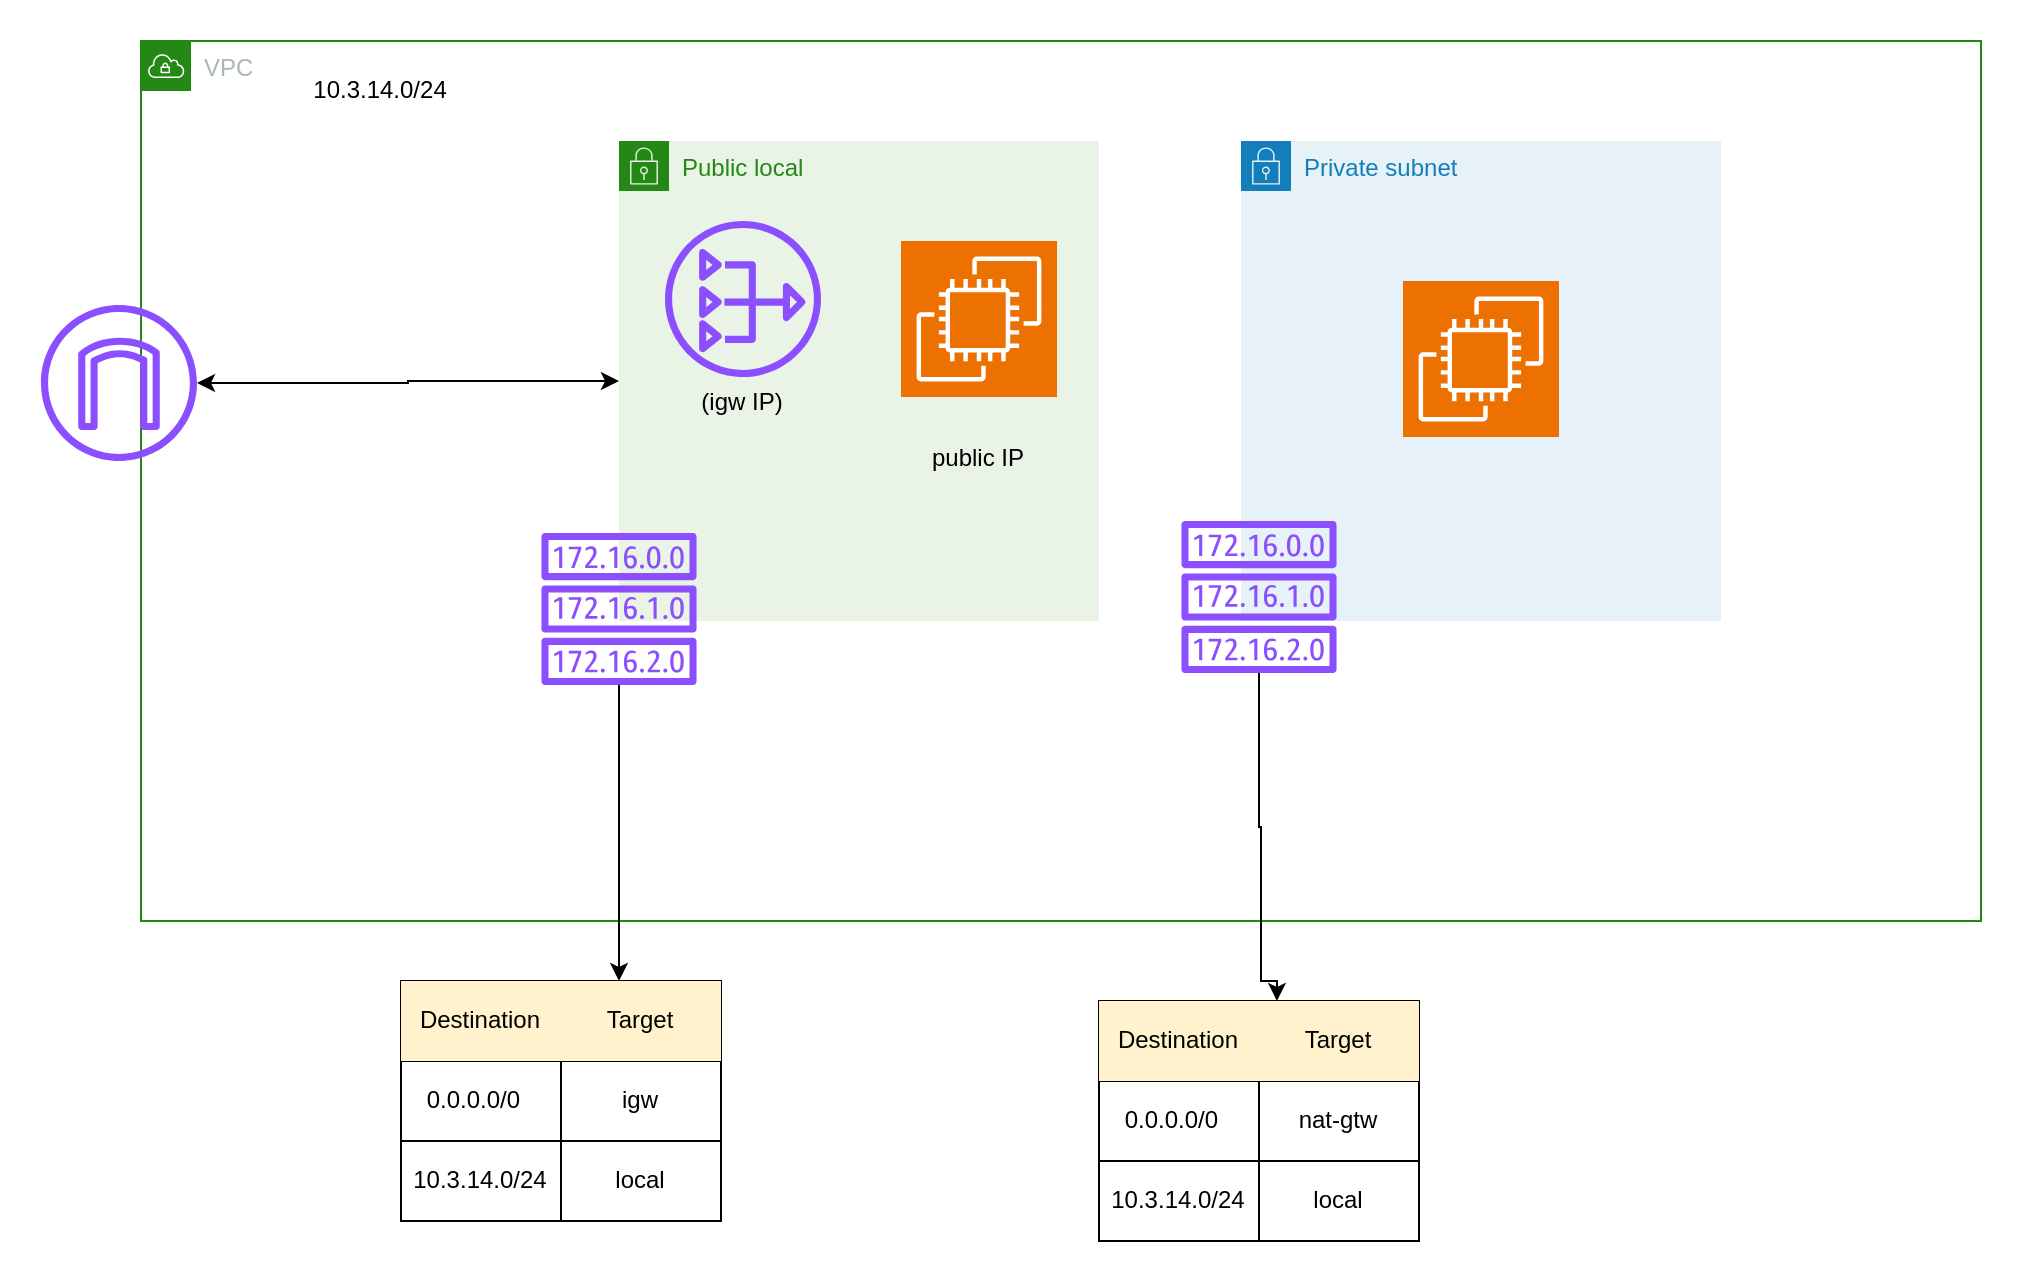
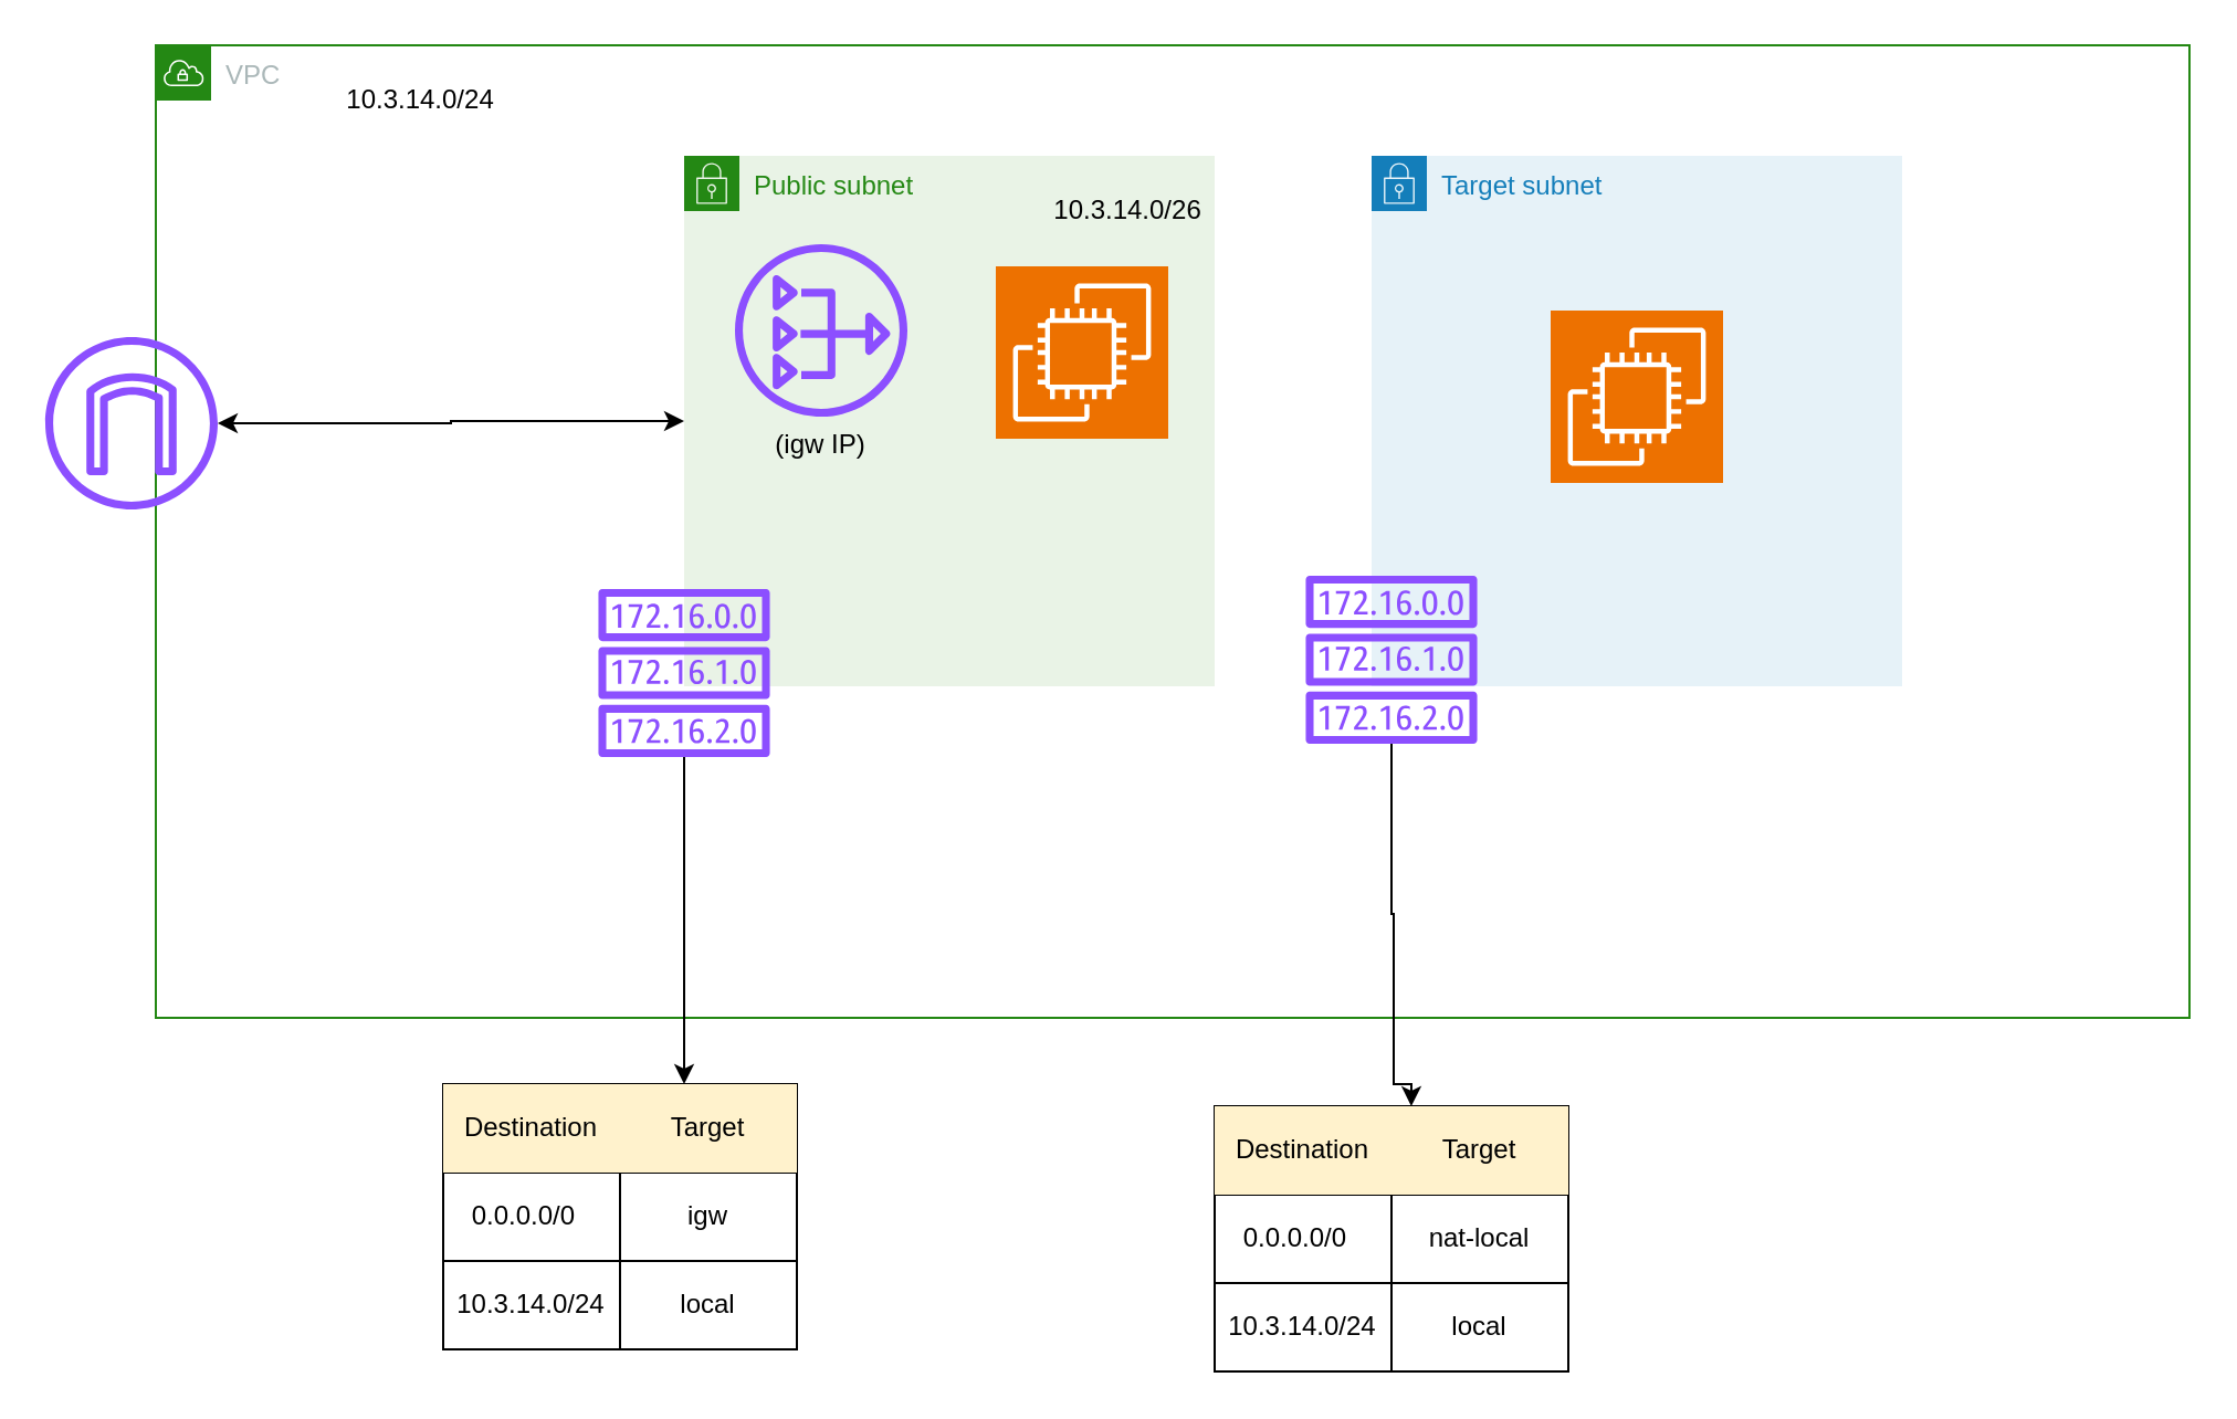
  <mxCell id="0" />
  <mxCell id="1" parent="0" />
  <mxCell id="2" value="VPC" style="points=[[0,0],[0.25,0],[0.5,0],[0.75,0],[1,0],[1,0.25],[1,0.5],[1,0.75],[1,1],[0.75,1],[0.5,1],[0.25,1],[0,1],[0,0.75],[0,0.5],[0,0.25]];outlineConnect=0;gradientColor=none;html=1;whiteSpace=wrap;fontSize=12;fontStyle=0;container=1;pointerEvents=0;collapsible=0;recursiveResize=0;shape=mxgraph.aws4.group;grIcon=mxgraph.aws4.group_vpc;strokeColor=#248814;fillColor=none;verticalAlign=top;align=left;spacingLeft=30;fontColor=#AAB7B8;dashed=0;" vertex="1" parent="1"><mxGeometry x="70" y="20" width="920" height="440" as="geometry" /></mxCell>
- <mxCell id="3" value="Public local" style="points=[[0,0],[0.25,0],[0.5,0],[0.75,0],[1,0],[1,0.25],[1,0.5],[1,0.75],[1,1],[0.75,1],[0.5,1],[0.25,1],[0,1],[0,0.75],[0,0.5],[0,0.25]];outlineConnect=0;gradientColor=none;html=1;whiteSpace=wrap;fontSize=12;fontStyle=0;container=1;pointerEvents=0;collapsible=0;recursiveResize=0;shape=mxgraph.aws4.group;grIcon=mxgraph.aws4.group_security_group;grStroke=0;strokeColor=#248814;fillColor=#E9F3E6;verticalAlign=top;align=left;spacingLeft=30;fontColor=#248814;dashed=0;" vertex="1" parent="2"><mxGeometry x="239" y="50" width="240" height="240" as="geometry" /></mxCell>
+ <mxCell id="3" value="Public subnet" style="points=[[0,0],[0.25,0],[0.5,0],[0.75,0],[1,0],[1,0.25],[1,0.5],[1,0.75],[1,1],[0.75,1],[0.5,1],[0.25,1],[0,1],[0,0.75],[0,0.5],[0,0.25]];outlineConnect=0;gradientColor=none;html=1;whiteSpace=wrap;fontSize=12;fontStyle=0;container=1;pointerEvents=0;collapsible=0;recursiveResize=0;shape=mxgraph.aws4.group;grIcon=mxgraph.aws4.group_security_group;grStroke=0;strokeColor=#248814;fillColor=#E9F3E6;verticalAlign=top;align=left;spacingLeft=30;fontColor=#248814;dashed=0;" vertex="1" parent="2"><mxGeometry x="239" y="50" width="240" height="240" as="geometry" /></mxCell>
  <mxCell id="4" value="" style="sketch=0;outlineConnect=0;fontColor=#232F3E;gradientColor=none;fillColor=#8C4FFF;strokeColor=none;dashed=0;verticalLabelPosition=bottom;verticalAlign=top;align=center;html=1;fontSize=12;fontStyle=0;aspect=fixed;pointerEvents=1;shape=mxgraph.aws4.nat_gateway;" vertex="1" parent="3"><mxGeometry x="23" y="40" width="78" height="78" as="geometry" /></mxCell>
  <mxCell id="5" value="" style="sketch=0;points=[[0,0,0],[0.25,0,0],[0.5,0,0],[0.75,0,0],[1,0,0],[0,1,0],[0.25,1,0],[0.5,1,0],[0.75,1,0],[1,1,0],[0,0.25,0],[0,0.5,0],[0,0.75,0],[1,0.25,0],[1,0.5,0],[1,0.75,0]];outlineConnect=0;fontColor=#232F3E;fillColor=#ED7100;strokeColor=#ffffff;dashed=0;verticalLabelPosition=bottom;verticalAlign=top;align=center;html=1;fontSize=12;fontStyle=0;aspect=fixed;shape=mxgraph.aws4.resourceIcon;resIcon=mxgraph.aws4.ec2;" vertex="1" parent="3"><mxGeometry x="141" y="50" width="78" height="78" as="geometry" /></mxCell>
+ <mxCell id="6" value="10.3.14.0/26" style="text;html=1;strokeColor=none;fillColor=none;align=center;verticalAlign=middle;whiteSpace=wrap;rounded=0;" vertex="1" parent="3"><mxGeometry x="171" y="10" width="60" height="30" as="geometry" /></mxCell>
  <mxCell id="7" value="(igw IP)" style="text;html=1;strokeColor=none;fillColor=none;align=center;verticalAlign=middle;whiteSpace=wrap;rounded=0;" vertex="1" parent="3"><mxGeometry x="32" y="112" width="60" height="38" as="geometry" /></mxCell>
- <mxCell id="8" value="public IP" style="text;html=1;strokeColor=none;fillColor=none;align=center;verticalAlign=middle;whiteSpace=wrap;rounded=0;" vertex="1" parent="3"><mxGeometry x="150" y="140" width="60" height="38" as="geometry" /></mxCell>
- <mxCell id="9" value="Private subnet" style="points=[[0,0],[0.25,0],[0.5,0],[0.75,0],[1,0],[1,0.25],[1,0.5],[1,0.75],[1,1],[0.75,1],[0.5,1],[0.25,1],[0,1],[0,0.75],[0,0.5],[0,0.25]];outlineConnect=0;gradientColor=none;html=1;whiteSpace=wrap;fontSize=12;fontStyle=0;container=1;pointerEvents=0;collapsible=0;recursiveResize=0;shape=mxgraph.aws4.group;grIcon=mxgraph.aws4.group_security_group;grStroke=0;strokeColor=#147EBA;fillColor=#E6F2F8;verticalAlign=top;align=left;spacingLeft=30;fontColor=#147EBA;dashed=0;" vertex="1" parent="2"><mxGeometry x="550" y="50" width="240" height="240" as="geometry" /></mxCell>
+ <mxCell id="9" value="Target subnet" style="points=[[0,0],[0.25,0],[0.5,0],[0.75,0],[1,0],[1,0.25],[1,0.5],[1,0.75],[1,1],[0.75,1],[0.5,1],[0.25,1],[0,1],[0,0.75],[0,0.5],[0,0.25]];outlineConnect=0;gradientColor=none;html=1;whiteSpace=wrap;fontSize=12;fontStyle=0;container=1;pointerEvents=0;collapsible=0;recursiveResize=0;shape=mxgraph.aws4.group;grIcon=mxgraph.aws4.group_security_group;grStroke=0;strokeColor=#147EBA;fillColor=#E6F2F8;verticalAlign=top;align=left;spacingLeft=30;fontColor=#147EBA;dashed=0;" vertex="1" parent="2"><mxGeometry x="550" y="50" width="240" height="240" as="geometry" /></mxCell>
  <mxCell id="10" value="" style="sketch=0;points=[[0,0,0],[0.25,0,0],[0.5,0,0],[0.75,0,0],[1,0,0],[0,1,0],[0.25,1,0],[0.5,1,0],[0.75,1,0],[1,1,0],[0,0.25,0],[0,0.5,0],[0,0.75,0],[1,0.25,0],[1,0.5,0],[1,0.75,0]];outlineConnect=0;fontColor=#232F3E;fillColor=#ED7100;strokeColor=#ffffff;dashed=0;verticalLabelPosition=bottom;verticalAlign=top;align=center;html=1;fontSize=12;fontStyle=0;aspect=fixed;shape=mxgraph.aws4.resourceIcon;resIcon=mxgraph.aws4.ec2;" vertex="1" parent="9"><mxGeometry x="81" y="70" width="78" height="78" as="geometry" /></mxCell>
  <mxCell id="11" value="" style="sketch=0;outlineConnect=0;fontColor=#232F3E;gradientColor=none;fillColor=#8C4FFF;strokeColor=none;dashed=0;verticalLabelPosition=bottom;verticalAlign=top;align=center;html=1;fontSize=12;fontStyle=0;aspect=fixed;pointerEvents=1;shape=mxgraph.aws4.route_table;" vertex="1" parent="2"><mxGeometry x="200" y="246" width="78" height="76" as="geometry" /></mxCell>
  <mxCell id="12" value="" style="sketch=0;outlineConnect=0;fontColor=#232F3E;gradientColor=none;fillColor=#8C4FFF;strokeColor=none;dashed=0;verticalLabelPosition=bottom;verticalAlign=top;align=center;html=1;fontSize=12;fontStyle=0;aspect=fixed;pointerEvents=1;shape=mxgraph.aws4.route_table;" vertex="1" parent="2"><mxGeometry x="520" y="240" width="78" height="76" as="geometry" /></mxCell>
  <mxCell id="13" value="10.3.14.0/24" style="text;html=1;strokeColor=none;fillColor=none;align=center;verticalAlign=middle;whiteSpace=wrap;rounded=0;" vertex="1" parent="2"><mxGeometry x="90" y="10" width="60" height="30" as="geometry" /></mxCell>
  <mxCell id="14" style="edgeStyle=orthogonalEdgeStyle;rounded=0;orthogonalLoop=1;jettySize=auto;html=1;startArrow=classic;startFill=1;" edge="1" parent="1" source="15" target="3"><mxGeometry relative="1" as="geometry" /></mxCell>
  <mxCell id="15" value="" style="sketch=0;outlineConnect=0;fontColor=#232F3E;gradientColor=none;fillColor=#8C4FFF;strokeColor=none;dashed=0;verticalLabelPosition=bottom;verticalAlign=top;align=center;html=1;fontSize=12;fontStyle=0;aspect=fixed;pointerEvents=1;shape=mxgraph.aws4.internet_gateway;" vertex="1" parent="1"><mxGeometry x="20" y="152" width="78" height="78" as="geometry" /></mxCell>
  <mxCell id="16" value="" style="shape=table;startSize=0;container=1;collapsible=0;childLayout=tableLayout;" vertex="1" parent="1"><mxGeometry x="200" y="490" width="160" height="120" as="geometry" /></mxCell>
  <mxCell id="17" value="" style="shape=tableRow;horizontal=0;startSize=0;swimlaneHead=0;swimlaneBody=0;strokeColor=#d6b656;top=0;left=0;bottom=0;right=0;collapsible=0;dropTarget=0;fillColor=#fff2cc;points=[[0,0.5],[1,0.5]];portConstraint=eastwest;" vertex="1" parent="16"><mxGeometry width="160" height="40" as="geometry" /></mxCell>
  <mxCell id="18" value="Destination" style="shape=partialRectangle;html=1;whiteSpace=wrap;connectable=0;strokeColor=#d6b656;overflow=hidden;fillColor=#fff2cc;top=0;left=0;bottom=0;right=0;pointerEvents=1;align=center;labelBackgroundColor=none;" vertex="1" parent="17"><mxGeometry width="80" height="40" as="geometry"><mxRectangle width="80" height="40" as="alternateBounds" /></mxGeometry></mxCell>
  <mxCell id="19" value="Target" style="shape=partialRectangle;html=1;whiteSpace=wrap;connectable=0;strokeColor=#d6b656;overflow=hidden;fillColor=#fff2cc;top=0;left=0;bottom=0;right=0;pointerEvents=1;labelBackgroundColor=none;" vertex="1" parent="17"><mxGeometry x="80" width="80" height="40" as="geometry"><mxRectangle width="80" height="40" as="alternateBounds" /></mxGeometry></mxCell>
  <mxCell id="20" value="" style="shape=tableRow;horizontal=0;startSize=0;swimlaneHead=0;swimlaneBody=0;strokeColor=inherit;top=0;left=0;bottom=0;right=0;collapsible=0;dropTarget=0;fillColor=none;points=[[0,0.5],[1,0.5]];portConstraint=eastwest;" vertex="1" parent="16"><mxGeometry y="40" width="160" height="40" as="geometry" /></mxCell>
  <mxCell id="21" value="0.0.0.0/0&lt;span style=&quot;white-space: pre;&quot;&gt;&#09;&lt;/span&gt;" style="shape=partialRectangle;html=1;whiteSpace=wrap;connectable=0;strokeColor=inherit;overflow=hidden;fillColor=none;top=0;left=0;bottom=0;right=0;pointerEvents=1;" vertex="1" parent="20"><mxGeometry width="80" height="40" as="geometry"><mxRectangle width="80" height="40" as="alternateBounds" /></mxGeometry></mxCell>
  <mxCell id="22" value="igw" style="shape=partialRectangle;html=1;whiteSpace=wrap;connectable=0;strokeColor=inherit;overflow=hidden;fillColor=none;top=0;left=0;bottom=0;right=0;pointerEvents=1;" vertex="1" parent="20"><mxGeometry x="80" width="80" height="40" as="geometry"><mxRectangle width="80" height="40" as="alternateBounds" /></mxGeometry></mxCell>
  <mxCell id="23" style="shape=tableRow;horizontal=0;startSize=0;swimlaneHead=0;swimlaneBody=0;strokeColor=inherit;top=0;left=0;bottom=0;right=0;collapsible=0;dropTarget=0;fillColor=none;points=[[0,0.5],[1,0.5]];portConstraint=eastwest;" vertex="1" parent="16"><mxGeometry y="80" width="160" height="40" as="geometry" /></mxCell>
  <mxCell id="24" value="10.3.14.0/24" style="shape=partialRectangle;html=1;whiteSpace=wrap;connectable=0;strokeColor=inherit;overflow=hidden;fillColor=none;top=0;left=0;bottom=0;right=0;pointerEvents=1;" vertex="1" parent="23"><mxGeometry width="80" height="40" as="geometry"><mxRectangle width="80" height="40" as="alternateBounds" /></mxGeometry></mxCell>
  <mxCell id="25" value="local" style="shape=partialRectangle;html=1;whiteSpace=wrap;connectable=0;strokeColor=inherit;overflow=hidden;fillColor=none;top=0;left=0;bottom=0;right=0;pointerEvents=1;" vertex="1" parent="23"><mxGeometry x="80" width="80" height="40" as="geometry"><mxRectangle width="80" height="40" as="alternateBounds" /></mxGeometry></mxCell>
  <mxCell id="26" value="" style="shape=table;startSize=0;container=1;collapsible=0;childLayout=tableLayout;" vertex="1" parent="1"><mxGeometry x="549" y="500" width="160" height="120" as="geometry" /></mxCell>
  <mxCell id="27" value="" style="shape=tableRow;horizontal=0;startSize=0;swimlaneHead=0;swimlaneBody=0;strokeColor=inherit;top=0;left=0;bottom=0;right=0;collapsible=0;dropTarget=0;fillColor=none;points=[[0,0.5],[1,0.5]];portConstraint=eastwest;" vertex="1" parent="26"><mxGeometry width="160" height="40" as="geometry" /></mxCell>
  <mxCell id="28" value="Destination" style="shape=partialRectangle;html=1;whiteSpace=wrap;connectable=0;strokeColor=#d6b656;overflow=hidden;fillColor=#fff2cc;top=0;left=0;bottom=0;right=0;pointerEvents=1;align=center;" vertex="1" parent="27"><mxGeometry width="80" height="40" as="geometry"><mxRectangle width="80" height="40" as="alternateBounds" /></mxGeometry></mxCell>
  <mxCell id="29" value="Target" style="shape=partialRectangle;html=1;whiteSpace=wrap;connectable=0;strokeColor=#d6b656;overflow=hidden;fillColor=#fff2cc;top=0;left=0;bottom=0;right=0;pointerEvents=1;" vertex="1" parent="27"><mxGeometry x="80" width="80" height="40" as="geometry"><mxRectangle width="80" height="40" as="alternateBounds" /></mxGeometry></mxCell>
  <mxCell id="30" value="" style="shape=tableRow;horizontal=0;startSize=0;swimlaneHead=0;swimlaneBody=0;strokeColor=inherit;top=0;left=0;bottom=0;right=0;collapsible=0;dropTarget=0;fillColor=none;points=[[0,0.5],[1,0.5]];portConstraint=eastwest;" vertex="1" parent="26"><mxGeometry y="40" width="160" height="40" as="geometry" /></mxCell>
  <mxCell id="31" value="0.0.0.0/0&lt;span style=&quot;white-space: pre;&quot;&gt;&#09;&lt;/span&gt;" style="shape=partialRectangle;html=1;whiteSpace=wrap;connectable=0;strokeColor=inherit;overflow=hidden;fillColor=none;top=0;left=0;bottom=0;right=0;pointerEvents=1;" vertex="1" parent="30"><mxGeometry width="80" height="40" as="geometry"><mxRectangle width="80" height="40" as="alternateBounds" /></mxGeometry></mxCell>
- <mxCell id="32" value="nat-gtw" style="shape=partialRectangle;html=1;whiteSpace=wrap;connectable=0;strokeColor=inherit;overflow=hidden;fillColor=none;top=0;left=0;bottom=0;right=0;pointerEvents=1;" vertex="1" parent="30"><mxGeometry x="80" width="80" height="40" as="geometry"><mxRectangle width="80" height="40" as="alternateBounds" /></mxGeometry></mxCell>
+ <mxCell id="32" value="nat-local" style="shape=partialRectangle;html=1;whiteSpace=wrap;connectable=0;strokeColor=inherit;overflow=hidden;fillColor=none;top=0;left=0;bottom=0;right=0;pointerEvents=1;" vertex="1" parent="30"><mxGeometry x="80" width="80" height="40" as="geometry"><mxRectangle width="80" height="40" as="alternateBounds" /></mxGeometry></mxCell>
  <mxCell id="33" style="shape=tableRow;horizontal=0;startSize=0;swimlaneHead=0;swimlaneBody=0;strokeColor=inherit;top=0;left=0;bottom=0;right=0;collapsible=0;dropTarget=0;fillColor=none;points=[[0,0.5],[1,0.5]];portConstraint=eastwest;" vertex="1" parent="26"><mxGeometry y="80" width="160" height="40" as="geometry" /></mxCell>
  <mxCell id="34" value="10.3.14.0/24" style="shape=partialRectangle;html=1;whiteSpace=wrap;connectable=0;strokeColor=inherit;overflow=hidden;fillColor=none;top=0;left=0;bottom=0;right=0;pointerEvents=1;" vertex="1" parent="33"><mxGeometry width="80" height="40" as="geometry"><mxRectangle width="80" height="40" as="alternateBounds" /></mxGeometry></mxCell>
  <mxCell id="35" value="local" style="shape=partialRectangle;html=1;whiteSpace=wrap;connectable=0;strokeColor=inherit;overflow=hidden;fillColor=none;top=0;left=0;bottom=0;right=0;pointerEvents=1;" vertex="1" parent="33"><mxGeometry x="80" width="80" height="40" as="geometry"><mxRectangle width="80" height="40" as="alternateBounds" /></mxGeometry></mxCell>
  <mxCell id="36" style="edgeStyle=orthogonalEdgeStyle;rounded=0;orthogonalLoop=1;jettySize=auto;html=1;" edge="1" parent="1" source="11" target="17"><mxGeometry relative="1" as="geometry"><Array as="points"><mxPoint x="309" y="460" /><mxPoint x="309" y="460" /></Array></mxGeometry></mxCell>
  <mxCell id="37" style="edgeStyle=orthogonalEdgeStyle;rounded=0;orthogonalLoop=1;jettySize=auto;html=1;entryX=0.556;entryY=0;entryDx=0;entryDy=0;entryPerimeter=0;" edge="1" parent="1" source="12" target="27"><mxGeometry relative="1" as="geometry"><Array as="points"><mxPoint x="629" y="413" /><mxPoint x="630" y="413" /><mxPoint x="630" y="490" /></Array></mxGeometry></mxCell>
